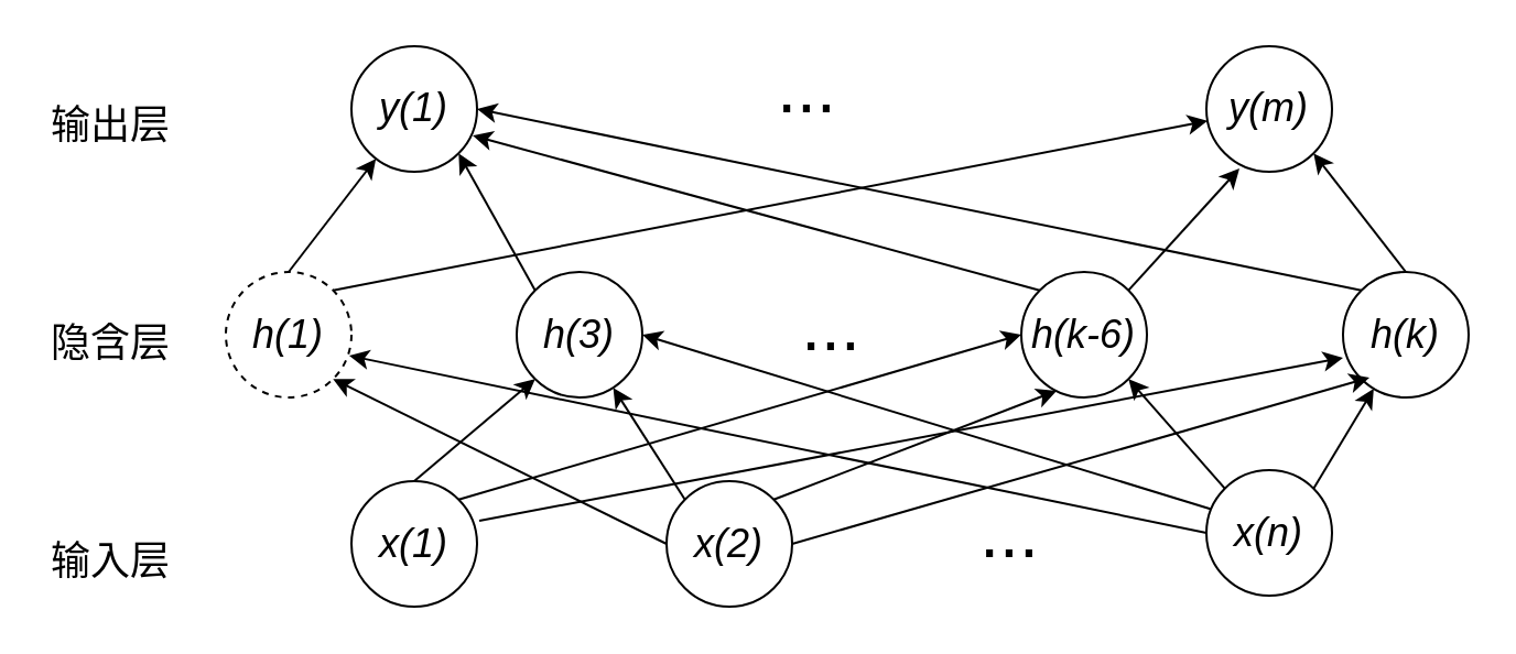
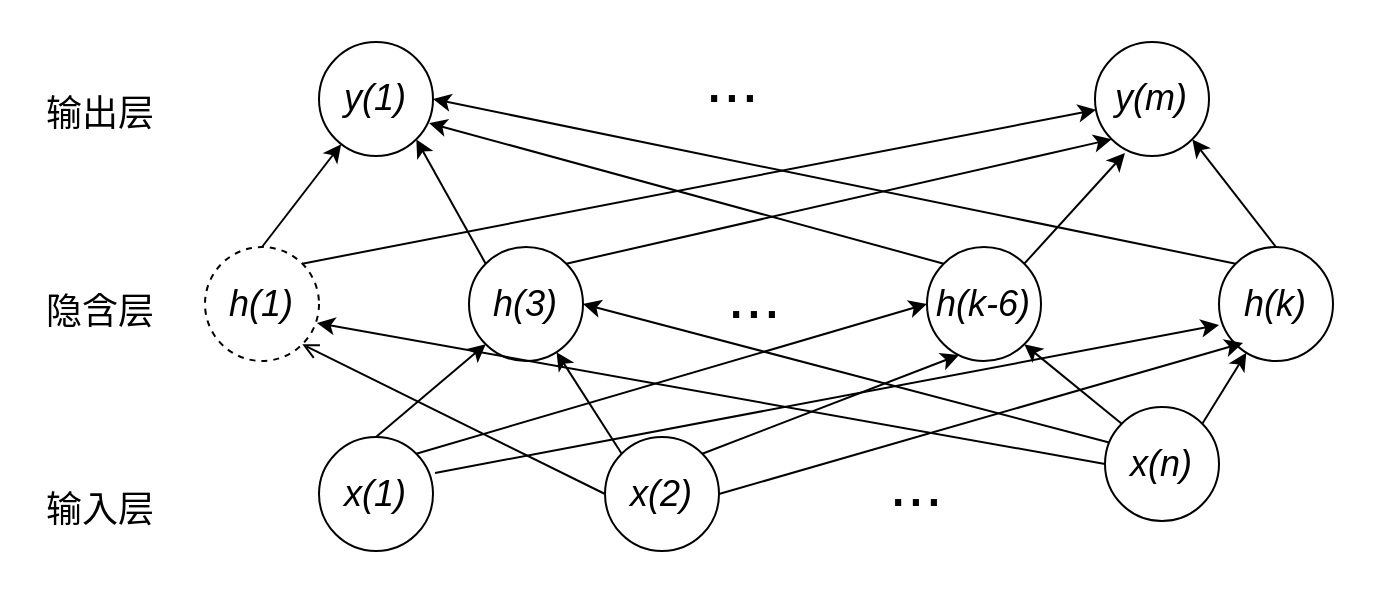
  <mxCell id="0" />
  <mxCell id="1" parent="0" />
  <mxCell id="2" value="输出层" style="text;html=1;strokeColor=none;fillColor=none;align=center;verticalAlign=middle;whiteSpace=wrap;rounded=0;fontSize=18;" vertex="1" parent="1"><mxGeometry x="20" y="42" width="60" height="30" as="geometry" /></mxCell>
  <mxCell id="3" value="隐含层" style="text;html=1;strokeColor=none;fillColor=none;align=center;verticalAlign=middle;whiteSpace=wrap;rounded=0;fontSize=18;" vertex="1" parent="1"><mxGeometry x="20" y="141" width="60" height="30" as="geometry" /></mxCell>
  <mxCell id="4" value="输入层" style="text;html=1;strokeColor=none;fillColor=none;align=center;verticalAlign=middle;whiteSpace=wrap;rounded=0;fontSize=18;" vertex="1" parent="1"><mxGeometry x="20" y="240" width="60" height="30" as="geometry" /></mxCell>
  <mxCell id="5" value="&lt;i&gt;y(1)&lt;/i&gt;" style="ellipse;whiteSpace=wrap;html=1;aspect=fixed;fontSize=18;" vertex="1" parent="1"><mxGeometry x="159" y="20.5" width="57" height="57" as="geometry" /></mxCell>
  <mxCell id="6" value="&lt;i&gt;y(m)&lt;/i&gt;" style="ellipse;whiteSpace=wrap;html=1;aspect=fixed;fontSize=18;" vertex="1" parent="1"><mxGeometry x="547" y="20.5" width="57" height="57" as="geometry" /></mxCell>
  <mxCell id="7" style="rounded=0;orthogonalLoop=1;jettySize=auto;html=1;exitX=0.5;exitY=0;exitDx=0;exitDy=0;fontSize=32;" edge="1" parent="1" source="9" target="5"><mxGeometry relative="1" as="geometry" /></mxCell>
  <mxCell id="8" style="edgeStyle=none;rounded=0;orthogonalLoop=1;jettySize=auto;html=1;exitX=1;exitY=0;exitDx=0;exitDy=0;fontSize=32;" edge="1" parent="1" source="9" target="6"><mxGeometry relative="1" as="geometry" /></mxCell>
  <mxCell id="9" value="&lt;i&gt;h(1)&lt;/i&gt;" style="ellipse;whiteSpace=wrap;html=1;aspect=fixed;fontSize=18;dashed=1;" vertex="1" parent="1"><mxGeometry x="102" y="123" width="57" height="57" as="geometry" /></mxCell>
  <mxCell id="10" style="edgeStyle=none;rounded=0;orthogonalLoop=1;jettySize=auto;html=1;exitX=0;exitY=0;exitDx=0;exitDy=0;entryX=1;entryY=1;entryDx=0;entryDy=0;fontSize=32;" edge="1" parent="1" source="12" target="5"><mxGeometry relative="1" as="geometry" /></mxCell>
+ <mxCell id="11" style="edgeStyle=none;rounded=0;orthogonalLoop=1;jettySize=auto;html=1;exitX=1;exitY=0;exitDx=0;exitDy=0;entryX=0;entryY=1;entryDx=0;entryDy=0;fontSize=32;" edge="1" parent="1" source="12" target="6"><mxGeometry relative="1" as="geometry" /></mxCell>
  <mxCell id="12" value="&lt;i&gt;h(3)&lt;/i&gt;" style="ellipse;whiteSpace=wrap;html=1;aspect=fixed;fontSize=18;" vertex="1" parent="1"><mxGeometry x="234" y="123" width="57" height="57" as="geometry" /></mxCell>
  <mxCell id="13" style="edgeStyle=none;rounded=0;orthogonalLoop=1;jettySize=auto;html=1;exitX=1;exitY=0;exitDx=0;exitDy=0;entryX=0.263;entryY=0.974;entryDx=0;entryDy=0;entryPerimeter=0;fontSize=32;" edge="1" parent="1" source="15" target="6"><mxGeometry relative="1" as="geometry" /></mxCell>
  <mxCell id="14" style="edgeStyle=none;rounded=0;orthogonalLoop=1;jettySize=auto;html=1;exitX=0;exitY=0;exitDx=0;exitDy=0;entryX=0.965;entryY=0.711;entryDx=0;entryDy=0;entryPerimeter=0;fontSize=32;" edge="1" parent="1" source="15" target="5"><mxGeometry relative="1" as="geometry" /></mxCell>
  <mxCell id="15" value="&lt;i&gt;h(k-6)&lt;/i&gt;" style="ellipse;whiteSpace=wrap;html=1;aspect=fixed;fontSize=18;" vertex="1" parent="1"><mxGeometry x="463" y="123" width="57" height="57" as="geometry" /></mxCell>
  <mxCell id="16" style="edgeStyle=none;rounded=0;orthogonalLoop=1;jettySize=auto;html=1;exitX=0.5;exitY=0;exitDx=0;exitDy=0;entryX=1;entryY=1;entryDx=0;entryDy=0;fontSize=32;" edge="1" parent="1" source="18" target="6"><mxGeometry relative="1" as="geometry" /></mxCell>
  <mxCell id="17" style="edgeStyle=none;rounded=0;orthogonalLoop=1;jettySize=auto;html=1;exitX=0;exitY=0;exitDx=0;exitDy=0;entryX=1;entryY=0.5;entryDx=0;entryDy=0;fontSize=32;" edge="1" parent="1" source="18" target="5"><mxGeometry relative="1" as="geometry" /></mxCell>
  <mxCell id="18" value="&lt;i&gt;h(k)&lt;/i&gt;" style="ellipse;whiteSpace=wrap;html=1;aspect=fixed;fontSize=18;" vertex="1" parent="1"><mxGeometry x="609" y="123" width="57" height="57" as="geometry" /></mxCell>
  <mxCell id="19" style="edgeStyle=none;rounded=0;orthogonalLoop=1;jettySize=auto;html=1;exitX=0.5;exitY=0;exitDx=0;exitDy=0;entryX=0;entryY=1;entryDx=0;entryDy=0;fontSize=32;" edge="1" parent="1" source="22" target="12"><mxGeometry relative="1" as="geometry" /></mxCell>
  <mxCell id="20" style="edgeStyle=none;rounded=0;orthogonalLoop=1;jettySize=auto;html=1;exitX=1;exitY=0;exitDx=0;exitDy=0;entryX=0;entryY=0.5;entryDx=0;entryDy=0;fontSize=32;" edge="1" parent="1" source="22" target="15"><mxGeometry relative="1" as="geometry" /></mxCell>
  <mxCell id="21" style="edgeStyle=none;rounded=0;orthogonalLoop=1;jettySize=auto;html=1;fontSize=32;entryX=0;entryY=0.684;entryDx=0;entryDy=0;entryPerimeter=0;" edge="1" parent="1" target="18"><mxGeometry relative="1" as="geometry"><mxPoint x="217" y="236" as="sourcePoint" /></mxGeometry></mxCell>
  <mxCell id="22" value="&lt;i&gt;x(1)&lt;/i&gt;" style="ellipse;whiteSpace=wrap;html=1;aspect=fixed;fontSize=18;" vertex="1" parent="1"><mxGeometry x="159" y="218" width="57" height="57" as="geometry" /></mxCell>
- <mxCell id="23" style="edgeStyle=none;rounded=0;orthogonalLoop=1;jettySize=auto;html=1;exitX=0;exitY=0.5;exitDx=0;exitDy=0;entryX=1;entryY=1;entryDx=0;entryDy=0;fontSize=32;" edge="1" parent="1" source="27" target="9"><mxGeometry relative="1" as="geometry" /></mxCell>
+ <mxCell id="23" style="edgeStyle=none;rounded=0;orthogonalLoop=1;jettySize=auto;html=1;exitX=0;exitY=0.5;exitDx=0;exitDy=0;entryX=1;entryY=1;entryDx=0;entryDy=0;fontSize=32;endArrow=open;" edge="1" parent="1" source="27" target="9"><mxGeometry relative="1" as="geometry" /></mxCell>
  <mxCell id="24" style="edgeStyle=none;rounded=0;orthogonalLoop=1;jettySize=auto;html=1;exitX=1;exitY=0.5;exitDx=0;exitDy=0;fontSize=32;" edge="1" parent="1" source="27"><mxGeometry relative="1" as="geometry"><mxPoint x="621" y="171" as="targetPoint" /></mxGeometry></mxCell>
  <mxCell id="25" style="edgeStyle=none;rounded=0;orthogonalLoop=1;jettySize=auto;html=1;exitX=1;exitY=0;exitDx=0;exitDy=0;entryX=0.281;entryY=0.947;entryDx=0;entryDy=0;entryPerimeter=0;fontSize=32;" edge="1" parent="1" source="27" target="15"><mxGeometry relative="1" as="geometry" /></mxCell>
  <mxCell id="26" style="edgeStyle=none;rounded=0;orthogonalLoop=1;jettySize=auto;html=1;exitX=0;exitY=0;exitDx=0;exitDy=0;fontSize=32;" edge="1" parent="1" source="27" target="12"><mxGeometry relative="1" as="geometry" /></mxCell>
  <mxCell id="27" value="&lt;i&gt;x(2)&lt;/i&gt;" style="ellipse;whiteSpace=wrap;html=1;aspect=fixed;fontSize=18;" vertex="1" parent="1"><mxGeometry x="302" y="218" width="57" height="57" as="geometry" /></mxCell>
  <mxCell id="28" style="edgeStyle=none;rounded=0;orthogonalLoop=1;jettySize=auto;html=1;exitX=1;exitY=0;exitDx=0;exitDy=0;fontSize=32;" edge="1" parent="1" source="32" target="18"><mxGeometry relative="1" as="geometry" /></mxCell>
  <mxCell id="29" style="edgeStyle=none;rounded=0;orthogonalLoop=1;jettySize=auto;html=1;exitX=0;exitY=0;exitDx=0;exitDy=0;entryX=1;entryY=1;entryDx=0;entryDy=0;fontSize=32;" edge="1" parent="1" source="32" target="15"><mxGeometry relative="1" as="geometry" /></mxCell>
  <mxCell id="30" style="edgeStyle=none;rounded=0;orthogonalLoop=1;jettySize=auto;html=1;exitX=0.053;exitY=0.316;exitDx=0;exitDy=0;entryX=1;entryY=0.5;entryDx=0;entryDy=0;fontSize=32;exitPerimeter=0;" edge="1" parent="1" source="32" target="12"><mxGeometry relative="1" as="geometry" /></mxCell>
  <mxCell id="31" style="edgeStyle=none;rounded=0;orthogonalLoop=1;jettySize=auto;html=1;exitX=0;exitY=0.5;exitDx=0;exitDy=0;entryX=0.982;entryY=0.667;entryDx=0;entryDy=0;entryPerimeter=0;fontSize=32;" edge="1" parent="1" source="32" target="9"><mxGeometry relative="1" as="geometry" /></mxCell>
- <mxCell id="32" value="&lt;i&gt;x(n)&lt;/i&gt;" style="ellipse;whiteSpace=wrap;html=1;aspect=fixed;fontSize=18;" vertex="1" parent="1"><mxGeometry x="547" y="213" width="57" height="57" as="geometry" /></mxCell>
+ <mxCell id="32" value="&lt;i&gt;x(n)&lt;/i&gt;" style="ellipse;whiteSpace=wrap;html=1;aspect=fixed;fontSize=18;" vertex="1" parent="1"><mxGeometry x="552" y="203" width="57" height="57" as="geometry" /></mxCell>
  <mxCell id="33" value="&lt;font style=&quot;font-size: 32px&quot;&gt;...&lt;/font&gt;" style="text;html=1;strokeColor=none;fillColor=none;align=center;verticalAlign=middle;whiteSpace=wrap;rounded=0;fontSize=18;" vertex="1" parent="1"><mxGeometry x="428" y="226.5" width="60" height="30" as="geometry" /></mxCell>
  <mxCell id="34" value="&lt;font style=&quot;font-size: 32px&quot;&gt;...&lt;/font&gt;" style="text;html=1;strokeColor=none;fillColor=none;align=center;verticalAlign=middle;whiteSpace=wrap;rounded=0;fontSize=18;" vertex="1" parent="1"><mxGeometry x="347" y="132.5" width="60" height="30" as="geometry" /></mxCell>
  <mxCell id="35" value="&lt;font style=&quot;font-size: 32px&quot;&gt;...&lt;/font&gt;" style="text;html=1;strokeColor=none;fillColor=none;align=center;verticalAlign=middle;whiteSpace=wrap;rounded=0;fontSize=18;" vertex="1" parent="1"><mxGeometry x="336" y="25" width="60" height="30" as="geometry" /></mxCell>
